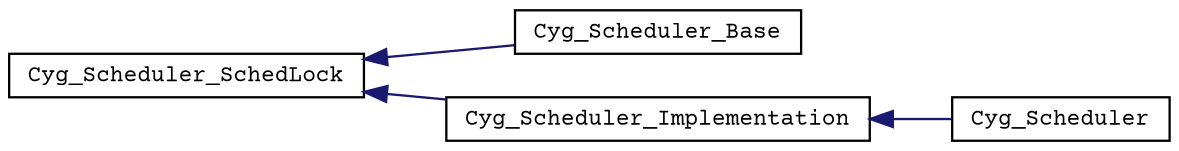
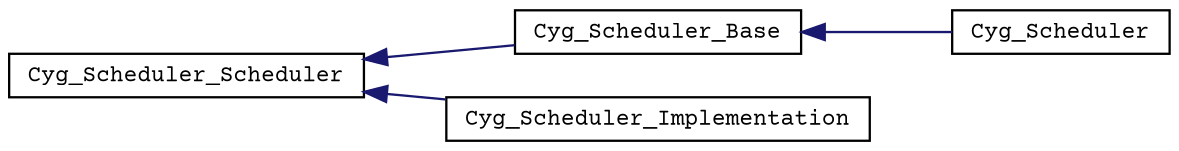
  digraph {
    fontname="Courier Prime"
    rankdir=LR
    node [color=black fillcolor=white fontname="Courier Prime" fontsize=10 shape=record style=filled]
    edge [color=midnightblue dir=back fontname="Courier Prime" fontsize=10 labelfontname=Helvetica labelfontsize=10 style=solid]
-   n1 [height=0.2 label=Cyg_Scheduler_SchedLock width=0.4]
+   n1 [height=0.2 label=Cyg_Scheduler_Scheduler width=0.4]
    n2 [height=0.2 label=Cyg_Scheduler_Base width=0.4]
    n3 [height=0.2 label=Cyg_Scheduler_Implementation width=0.4]
    n4 [height=0.2 label=Cyg_Scheduler width=0.4]
    n1 -> n2
    n1 -> n3
-   n3 -> n4
+   n2 -> n4
  }
